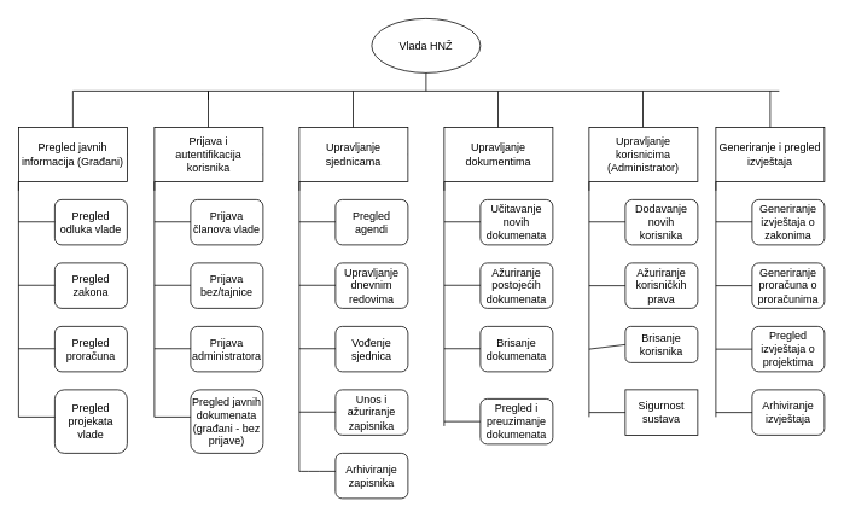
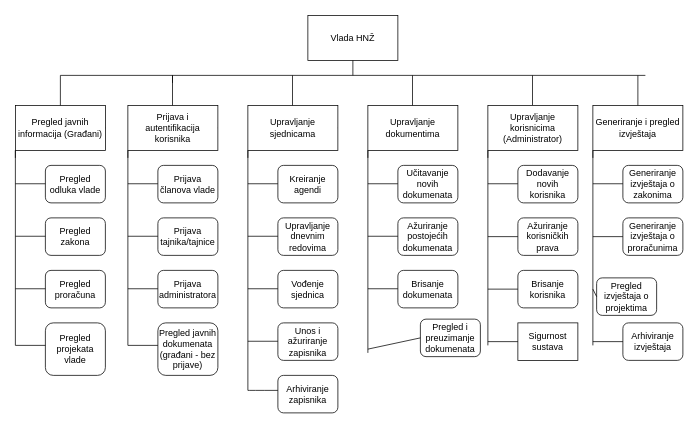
  <mxCell id="0" />
  <mxCell id="1" parent="0" />
- <mxCell id="2" value="Vlada HNŽ" style="ellipse;whiteSpace=wrap;html=1;" parent="1" vertex="1"><mxGeometry x="410" y="20" width="120" height="60" as="geometry" /></mxCell>
+ <mxCell id="2" value="Vlada HNŽ" style="rounded=0;whiteSpace=wrap;html=1;" parent="1" vertex="1"><mxGeometry x="410" y="20" width="120" height="60" as="geometry" /></mxCell>
  <mxCell id="3" value="" style="endArrow=none;html=1;rounded=0;" parent="1" edge="1"><mxGeometry width="50" height="50" relative="1" as="geometry"><mxPoint x="80" y="100" as="sourcePoint" /><mxPoint x="860" y="100" as="targetPoint" /></mxGeometry></mxCell>
  <mxCell id="4" value="" style="endArrow=none;html=1;rounded=0;" parent="1" target="5" edge="1"><mxGeometry width="50" height="50" relative="1" as="geometry"><mxPoint x="400" y="170" as="sourcePoint" /><mxPoint x="400" y="110" as="targetPoint" /></mxGeometry></mxCell>
  <mxCell id="5" value="Upravljanje sjednicama" style="rounded=0;whiteSpace=wrap;html=1;" parent="1" vertex="1"><mxGeometry x="330" y="140" width="120" height="60" as="geometry" /></mxCell>
  <mxCell id="6" value="" style="endArrow=none;html=1;rounded=0;" parent="1" edge="1"><mxGeometry width="50" height="50" relative="1" as="geometry"><mxPoint x="389.5" y="140" as="sourcePoint" /><mxPoint x="389.5" y="100" as="targetPoint" /></mxGeometry></mxCell>
  <mxCell id="7" value="Upravljanje dokumentima" style="rounded=0;whiteSpace=wrap;html=1;" parent="1" vertex="1"><mxGeometry x="490" y="140" width="120" height="60" as="geometry" /></mxCell>
  <mxCell id="8" value="" style="endArrow=none;html=1;rounded=0;" parent="1" edge="1"><mxGeometry width="50" height="50" relative="1" as="geometry"><mxPoint x="549.5" y="140" as="sourcePoint" /><mxPoint x="549.5" y="100" as="targetPoint" /></mxGeometry></mxCell>
  <mxCell id="9" value="" style="endArrow=none;html=1;rounded=0;" parent="1" target="10" edge="1"><mxGeometry width="50" height="50" relative="1" as="geometry"><mxPoint x="249.5" y="170" as="sourcePoint" /><mxPoint x="249.5" y="110" as="targetPoint" /></mxGeometry></mxCell>
  <mxCell id="10" value="Prijava i autentifikacija korisnika" style="whiteSpace=wrap;html=1;" parent="1" vertex="1"><mxGeometry x="170" y="140" width="120" height="60" as="geometry" /></mxCell>
  <mxCell id="11" value="" style="endArrow=none;html=1;rounded=0;" parent="1" edge="1"><mxGeometry width="50" height="50" relative="1" as="geometry"><mxPoint x="229.5" y="140" as="sourcePoint" /><mxPoint x="229.5" y="110" as="targetPoint" /><Array as="points"><mxPoint x="229.5" y="100" /></Array></mxGeometry></mxCell>
  <mxCell id="12" value="" style="endArrow=none;html=1;rounded=0;" parent="1" edge="1"><mxGeometry width="50" height="50" relative="1" as="geometry"><mxPoint x="709.5" y="100" as="sourcePoint" /><mxPoint x="709.5" y="140" as="targetPoint" /></mxGeometry></mxCell>
  <mxCell id="13" value="Upravljanje korisnicima (Administrator)" style="rounded=0;whiteSpace=wrap;html=1;" parent="1" vertex="1"><mxGeometry x="650" y="140" width="120" height="60" as="geometry" /></mxCell>
  <mxCell id="14" value="" style="endArrow=none;html=1;rounded=0;entryX=0.5;entryY=1;entryDx=0;entryDy=0;" parent="1" target="2" edge="1"><mxGeometry width="50" height="50" relative="1" as="geometry"><mxPoint x="470" y="100" as="sourcePoint" /><mxPoint x="530" y="80" as="targetPoint" /></mxGeometry></mxCell>
  <mxCell id="15" value="" style="endArrow=none;html=1;rounded=0;" parent="1" edge="1"><mxGeometry width="50" height="50" relative="1" as="geometry"><mxPoint x="170" y="460" as="sourcePoint" /><mxPoint x="170" y="210" as="targetPoint" /><Array as="points"><mxPoint x="170" y="200" /></Array></mxGeometry></mxCell>
- <mxCell id="16" value="Prijava bez/tajnice" style="rounded=1;whiteSpace=wrap;html=1;" parent="1" vertex="1"><mxGeometry x="210" y="290" width="80" height="50" as="geometry" /></mxCell>
+ <mxCell id="16" value="Prijava tajnika/tajnice" style="rounded=1;whiteSpace=wrap;html=1;" parent="1" vertex="1"><mxGeometry x="210" y="290" width="80" height="50" as="geometry" /></mxCell>
  <mxCell id="17" value="Prijava administratora" style="rounded=1;whiteSpace=wrap;html=1;" parent="1" vertex="1"><mxGeometry x="210" y="360" width="80" height="50" as="geometry" /></mxCell>
  <mxCell id="18" value="Pregled javnih dokumenata (građani - bez prijave)" style="rounded=1;whiteSpace=wrap;html=1;" parent="1" vertex="1"><mxGeometry x="210" y="430" width="80" height="70" as="geometry" /></mxCell>
  <mxCell id="19" value="" style="endArrow=none;html=1;rounded=0;" parent="1" edge="1"><mxGeometry width="50" height="50" relative="1" as="geometry"><mxPoint x="330" y="520" as="sourcePoint" /><mxPoint x="330" y="210" as="targetPoint" /><Array as="points"><mxPoint x="330" y="200" /></Array></mxGeometry></mxCell>
  <mxCell id="20" value="Upravljanje dnevnim redovima" style="rounded=1;whiteSpace=wrap;html=1;" parent="1" vertex="1"><mxGeometry x="370" y="290" width="80" height="50" as="geometry" /></mxCell>
  <mxCell id="21" value="Vođenje sjednica" style="rounded=1;whiteSpace=wrap;html=1;" parent="1" vertex="1"><mxGeometry x="370" y="360" width="80" height="50" as="geometry" /></mxCell>
  <mxCell id="22" value="Unos i ažuriranje zapisnika" style="rounded=1;whiteSpace=wrap;html=1;" parent="1" vertex="1"><mxGeometry x="370" y="430" width="80" height="50" as="geometry" /></mxCell>
  <mxCell id="23" value="" style="endArrow=none;html=1;rounded=0;" parent="1" edge="1"><mxGeometry width="50" height="50" relative="1" as="geometry"><mxPoint x="490" y="470" as="sourcePoint" /><mxPoint x="490" y="210" as="targetPoint" /><Array as="points"><mxPoint x="490" y="200" /></Array></mxGeometry></mxCell>
  <mxCell id="24" value="Učitavanje novih dokumenata" style="rounded=1;whiteSpace=wrap;html=1;" parent="1" vertex="1"><mxGeometry x="530" y="220" width="80" height="50" as="geometry" /></mxCell>
  <mxCell id="25" value="" style="endArrow=none;html=1;rounded=0;" parent="1" edge="1"><mxGeometry width="50" height="50" relative="1" as="geometry"><mxPoint x="650" y="460" as="sourcePoint" /><mxPoint x="650" y="210" as="targetPoint" /><Array as="points"><mxPoint x="650" y="200" /></Array></mxGeometry></mxCell>
  <mxCell id="26" value="Dodavanje novih korisnika" style="rounded=1;whiteSpace=wrap;html=1;" parent="1" vertex="1"><mxGeometry x="690" y="220" width="80" height="50" as="geometry" /></mxCell>
  <mxCell id="27" value="Prijava članova vlade" style="rounded=1;whiteSpace=wrap;html=1;" parent="1" vertex="1"><mxGeometry x="210" y="220" width="80" height="50" as="geometry" /></mxCell>
- <mxCell id="28" value="Pregled agendi" style="rounded=1;whiteSpace=wrap;html=1;" parent="1" vertex="1"><mxGeometry x="370" y="220" width="80" height="50" as="geometry" /></mxCell>
+ <mxCell id="28" value="Kreiranje agendi" style="rounded=1;whiteSpace=wrap;html=1;" parent="1" vertex="1"><mxGeometry x="370" y="220" width="80" height="50" as="geometry" /></mxCell>
  <mxCell id="29" value="" style="endArrow=none;html=1;rounded=0;" parent="1" edge="1"><mxGeometry width="50" height="50" relative="1" as="geometry"><mxPoint x="170" y="244.5" as="sourcePoint" /><mxPoint x="210" y="244.5" as="targetPoint" /></mxGeometry></mxCell>
  <mxCell id="30" value="" style="endArrow=none;html=1;rounded=0;" parent="1" edge="1"><mxGeometry width="50" height="50" relative="1" as="geometry"><mxPoint x="330" y="244.5" as="sourcePoint" /><mxPoint x="370" y="244.5" as="targetPoint" /></mxGeometry></mxCell>
  <mxCell id="31" value="" style="endArrow=none;html=1;rounded=0;" parent="1" edge="1"><mxGeometry width="50" height="50" relative="1" as="geometry"><mxPoint x="490" y="244.5" as="sourcePoint" /><mxPoint x="530" y="244.5" as="targetPoint" /></mxGeometry></mxCell>
  <mxCell id="32" value="" style="endArrow=none;html=1;rounded=0;" parent="1" edge="1"><mxGeometry width="50" height="50" relative="1" as="geometry"><mxPoint x="650" y="244.5" as="sourcePoint" /><mxPoint x="690" y="244.5" as="targetPoint" /></mxGeometry></mxCell>
  <mxCell id="33" value="" style="endArrow=none;html=1;rounded=0;" parent="1" edge="1"><mxGeometry width="50" height="50" relative="1" as="geometry"><mxPoint x="170" y="314.5" as="sourcePoint" /><mxPoint x="210" y="314.5" as="targetPoint" /></mxGeometry></mxCell>
  <mxCell id="34" value="" style="endArrow=none;html=1;rounded=0;" parent="1" edge="1"><mxGeometry width="50" height="50" relative="1" as="geometry"><mxPoint x="170" y="460" as="sourcePoint" /><mxPoint x="210" y="460" as="targetPoint" /></mxGeometry></mxCell>
  <mxCell id="35" value="" style="endArrow=none;html=1;rounded=0;" parent="1" edge="1"><mxGeometry width="50" height="50" relative="1" as="geometry"><mxPoint x="170" y="384.5" as="sourcePoint" /><mxPoint x="210" y="384.5" as="targetPoint" /></mxGeometry></mxCell>
  <mxCell id="36" value="" style="endArrow=none;html=1;rounded=0;" parent="1" edge="1"><mxGeometry width="50" height="50" relative="1" as="geometry"><mxPoint x="330" y="314.5" as="sourcePoint" /><mxPoint x="370" y="314.5" as="targetPoint" /></mxGeometry></mxCell>
  <mxCell id="37" value="" style="endArrow=none;html=1;rounded=0;" parent="1" edge="1"><mxGeometry width="50" height="50" relative="1" as="geometry"><mxPoint x="330" y="384.5" as="sourcePoint" /><mxPoint x="370" y="384.5" as="targetPoint" /></mxGeometry></mxCell>
  <mxCell id="38" value="" style="endArrow=none;html=1;rounded=0;" parent="1" edge="1"><mxGeometry width="50" height="50" relative="1" as="geometry"><mxPoint x="330" y="454.5" as="sourcePoint" /><mxPoint x="370" y="454.5" as="targetPoint" /></mxGeometry></mxCell>
  <mxCell id="39" value="Arhiviranje zapisnika" style="rounded=1;whiteSpace=wrap;html=1;" parent="1" vertex="1"><mxGeometry x="370" y="500" width="80" height="50" as="geometry" /></mxCell>
  <mxCell id="40" value="" style="endArrow=none;html=1;rounded=0;fontSize=12;startSize=8;endSize=8;curved=1;entryX=0;entryY=0.5;entryDx=0;entryDy=0;" parent="1" edge="1"><mxGeometry width="50" height="50" relative="1" as="geometry"><mxPoint x="330" y="520" as="sourcePoint" /><mxPoint x="370" y="520" as="targetPoint" /></mxGeometry></mxCell>
  <mxCell id="41" value="Ažuriranje postojećih dokumenata" style="rounded=1;whiteSpace=wrap;html=1;" parent="1" vertex="1"><mxGeometry x="530" y="290" width="80" height="50" as="geometry" /></mxCell>
  <mxCell id="42" value="Brisanje dokumenata" style="rounded=1;whiteSpace=wrap;html=1;" parent="1" vertex="1"><mxGeometry x="530" y="360" width="80" height="50" as="geometry" /></mxCell>
  <mxCell id="43" value="" style="endArrow=none;html=1;rounded=0;" parent="1" edge="1"><mxGeometry width="50" height="50" relative="1" as="geometry"><mxPoint x="490" y="314.5" as="sourcePoint" /><mxPoint x="530" y="314.5" as="targetPoint" /></mxGeometry></mxCell>
  <mxCell id="44" value="" style="endArrow=none;html=1;rounded=0;" parent="1" edge="1"><mxGeometry width="50" height="50" relative="1" as="geometry"><mxPoint x="490" y="384.5" as="sourcePoint" /><mxPoint x="530" y="384.5" as="targetPoint" /></mxGeometry></mxCell>
  <mxCell id="45" value="Ažuriranje korisničkih prava" style="rounded=1;whiteSpace=wrap;html=1;" parent="1" vertex="1"><mxGeometry x="690" y="290" width="80" height="50" as="geometry" /></mxCell>
  <mxCell id="46" value="Sigurnost sustava" style="whiteSpace=wrap;html=1;rounded=0;" parent="1" vertex="1"><mxGeometry x="690" y="430" width="80" height="50" as="geometry" /></mxCell>
- <mxCell id="47" value="Brisanje korisnika" style="rounded=1;whiteSpace=wrap;html=1;" parent="1" vertex="1"><mxGeometry x="690" y="360" width="80" height="40" as="geometry" /></mxCell>
- <mxCell id="48" value="Pregled i preuzimanje dokumenata" style="rounded=1;whiteSpace=wrap;html=1;" vertex="1" parent="1"><mxGeometry x="530" y="440" width="80" height="50" as="geometry" /></mxCell>
+ <mxCell id="47" value="Brisanje korisnika" style="rounded=1;whiteSpace=wrap;html=1;" parent="1" vertex="1"><mxGeometry x="690" y="360" width="80" height="50" as="geometry" /></mxCell>
+ <mxCell id="48" value="Pregled i preuzimanje dokumenata" style="rounded=1;whiteSpace=wrap;html=1;" vertex="1" parent="1"><mxGeometry x="560" y="425" width="80" height="50" as="geometry" /></mxCell>
  <mxCell id="49" value="" style="endArrow=none;html=1;rounded=0;exitX=0;exitY=0.5;exitDx=0;exitDy=0;" edge="1" parent="1" source="48"><mxGeometry width="50" height="50" relative="1" as="geometry"><mxPoint x="500" y="394.5" as="sourcePoint" /><mxPoint x="490" y="465" as="targetPoint" /></mxGeometry></mxCell>
  <mxCell id="50" value="" style="endArrow=none;html=1;rounded=0;exitX=0;exitY=0.5;exitDx=0;exitDy=0;" edge="1" parent="1" source="45"><mxGeometry width="50" height="50" relative="1" as="geometry"><mxPoint x="660" y="254.5" as="sourcePoint" /><mxPoint x="650" y="315" as="targetPoint" /></mxGeometry></mxCell>
  <mxCell id="51" value="" style="endArrow=none;html=1;rounded=0;entryX=0;entryY=0.5;entryDx=0;entryDy=0;" edge="1" parent="1" target="47"><mxGeometry width="50" height="50" relative="1" as="geometry"><mxPoint x="650" y="385" as="sourcePoint" /><mxPoint x="710" y="264.5" as="targetPoint" /></mxGeometry></mxCell>
  <mxCell id="52" value="" style="endArrow=none;html=1;rounded=0;entryX=0;entryY=0.5;entryDx=0;entryDy=0;" edge="1" parent="1" target="46"><mxGeometry width="50" height="50" relative="1" as="geometry"><mxPoint x="650" y="455" as="sourcePoint" /><mxPoint x="720" y="274.5" as="targetPoint" /></mxGeometry></mxCell>
  <mxCell id="53" value="Generiranje i pregled izvještaja" style="rounded=0;whiteSpace=wrap;html=1;" vertex="1" parent="1"><mxGeometry x="790" y="140" width="120" height="60" as="geometry" /></mxCell>
  <mxCell id="54" value="" style="endArrow=none;html=1;rounded=0;" edge="1" parent="1"><mxGeometry width="50" height="50" relative="1" as="geometry"><mxPoint x="790" y="460" as="sourcePoint" /><mxPoint x="790" y="210" as="targetPoint" /><Array as="points"><mxPoint x="790" y="200" /></Array></mxGeometry></mxCell>
  <mxCell id="55" value="Generiranje izvještaja o zakonima" style="rounded=1;whiteSpace=wrap;html=1;" vertex="1" parent="1"><mxGeometry x="830" y="220" width="80" height="50" as="geometry" /></mxCell>
  <mxCell id="56" value="" style="endArrow=none;html=1;rounded=0;" edge="1" parent="1"><mxGeometry width="50" height="50" relative="1" as="geometry"><mxPoint x="790" y="244.5" as="sourcePoint" /><mxPoint x="830" y="244.5" as="targetPoint" /></mxGeometry></mxCell>
- <mxCell id="57" value="Generiranje proračuna o proračunima" style="rounded=1;whiteSpace=wrap;html=1;" vertex="1" parent="1"><mxGeometry x="830" y="290" width="80" height="50" as="geometry" /></mxCell>
+ <mxCell id="57" value="Generiranje izvještaja o proračunima" style="rounded=1;whiteSpace=wrap;html=1;" vertex="1" parent="1"><mxGeometry x="830" y="290" width="80" height="50" as="geometry" /></mxCell>
  <mxCell id="58" value="Arhiviranje izvještaja" style="rounded=1;whiteSpace=wrap;html=1;" vertex="1" parent="1"><mxGeometry x="830" y="430" width="80" height="50" as="geometry" /></mxCell>
- <mxCell id="59" value="Pregled izvještaja o projektima" style="rounded=1;whiteSpace=wrap;html=1;" vertex="1" parent="1"><mxGeometry x="830" y="360" width="80" height="50" as="geometry" /></mxCell>
+ <mxCell id="59" value="Pregled izvještaja o projektima" style="rounded=1;whiteSpace=wrap;html=1;" vertex="1" parent="1"><mxGeometry x="795" y="370" width="80" height="50" as="geometry" /></mxCell>
  <mxCell id="60" value="" style="endArrow=none;html=1;rounded=0;exitX=0;exitY=0.5;exitDx=0;exitDy=0;" edge="1" parent="1" source="57"><mxGeometry width="50" height="50" relative="1" as="geometry"><mxPoint x="800" y="254.5" as="sourcePoint" /><mxPoint x="790" y="315" as="targetPoint" /></mxGeometry></mxCell>
  <mxCell id="61" value="" style="endArrow=none;html=1;rounded=0;entryX=0;entryY=0.5;entryDx=0;entryDy=0;" edge="1" parent="1" target="59"><mxGeometry width="50" height="50" relative="1" as="geometry"><mxPoint x="790" y="385" as="sourcePoint" /><mxPoint x="850" y="264.5" as="targetPoint" /></mxGeometry></mxCell>
  <mxCell id="62" value="" style="endArrow=none;html=1;rounded=0;entryX=0;entryY=0.5;entryDx=0;entryDy=0;" edge="1" parent="1" target="58"><mxGeometry width="50" height="50" relative="1" as="geometry"><mxPoint x="790" y="455" as="sourcePoint" /><mxPoint x="860" y="274.5" as="targetPoint" /></mxGeometry></mxCell>
  <mxCell id="63" value="" style="endArrow=none;html=1;rounded=0;" edge="1" parent="1" target="53"><mxGeometry width="50" height="50" relative="1" as="geometry"><mxPoint x="850" y="100" as="sourcePoint" /><mxPoint x="719.5" y="150" as="targetPoint" /></mxGeometry></mxCell>
  <mxCell id="64" value="" style="endArrow=none;html=1;rounded=0;" edge="1" parent="1" target="65"><mxGeometry width="50" height="50" relative="1" as="geometry"><mxPoint x="99.5" y="170" as="sourcePoint" /><mxPoint x="99.5" y="110" as="targetPoint" /></mxGeometry></mxCell>
  <mxCell id="65" value="Pregled javnih informacija (Građani)" style="whiteSpace=wrap;html=1;" vertex="1" parent="1"><mxGeometry x="20" y="140" width="120" height="60" as="geometry" /></mxCell>
  <mxCell id="66" value="" style="endArrow=none;html=1;rounded=0;" edge="1" parent="1"><mxGeometry width="50" height="50" relative="1" as="geometry"><mxPoint x="20" y="460" as="sourcePoint" /><mxPoint x="20" y="210" as="targetPoint" /><Array as="points"><mxPoint x="20" y="200" /></Array></mxGeometry></mxCell>
  <mxCell id="67" value="Pregled zakona" style="rounded=1;whiteSpace=wrap;html=1;" vertex="1" parent="1"><mxGeometry x="60" y="290" width="80" height="50" as="geometry" /></mxCell>
  <mxCell id="68" value="Pregled proračuna" style="rounded=1;whiteSpace=wrap;html=1;" vertex="1" parent="1"><mxGeometry x="60" y="360" width="80" height="50" as="geometry" /></mxCell>
  <mxCell id="69" value="Pregled projekata vlade" style="rounded=1;whiteSpace=wrap;html=1;" vertex="1" parent="1"><mxGeometry x="60" y="430" width="80" height="70" as="geometry" /></mxCell>
  <mxCell id="70" value="Pregled odluka vlade" style="rounded=1;whiteSpace=wrap;html=1;" vertex="1" parent="1"><mxGeometry x="60" y="220" width="80" height="50" as="geometry" /></mxCell>
  <mxCell id="71" value="" style="endArrow=none;html=1;rounded=0;" edge="1" parent="1"><mxGeometry width="50" height="50" relative="1" as="geometry"><mxPoint x="20" y="244.5" as="sourcePoint" /><mxPoint x="60" y="244.5" as="targetPoint" /></mxGeometry></mxCell>
  <mxCell id="72" value="" style="endArrow=none;html=1;rounded=0;" edge="1" parent="1"><mxGeometry width="50" height="50" relative="1" as="geometry"><mxPoint x="20" y="314.5" as="sourcePoint" /><mxPoint x="60" y="314.5" as="targetPoint" /></mxGeometry></mxCell>
  <mxCell id="73" value="" style="endArrow=none;html=1;rounded=0;" edge="1" parent="1"><mxGeometry width="50" height="50" relative="1" as="geometry"><mxPoint x="20" y="460" as="sourcePoint" /><mxPoint x="60" y="460" as="targetPoint" /></mxGeometry></mxCell>
  <mxCell id="74" value="" style="endArrow=none;html=1;rounded=0;" edge="1" parent="1"><mxGeometry width="50" height="50" relative="1" as="geometry"><mxPoint x="20" y="384.5" as="sourcePoint" /><mxPoint x="60" y="384.5" as="targetPoint" /></mxGeometry></mxCell>
  <mxCell id="75" value="" style="endArrow=none;html=1;rounded=0;exitX=0.5;exitY=0;exitDx=0;exitDy=0;" edge="1" parent="1" source="65"><mxGeometry width="50" height="50" relative="1" as="geometry"><mxPoint x="239.5" y="150" as="sourcePoint" /><mxPoint x="80" y="100" as="targetPoint" /><Array as="points" /></mxGeometry></mxCell>
